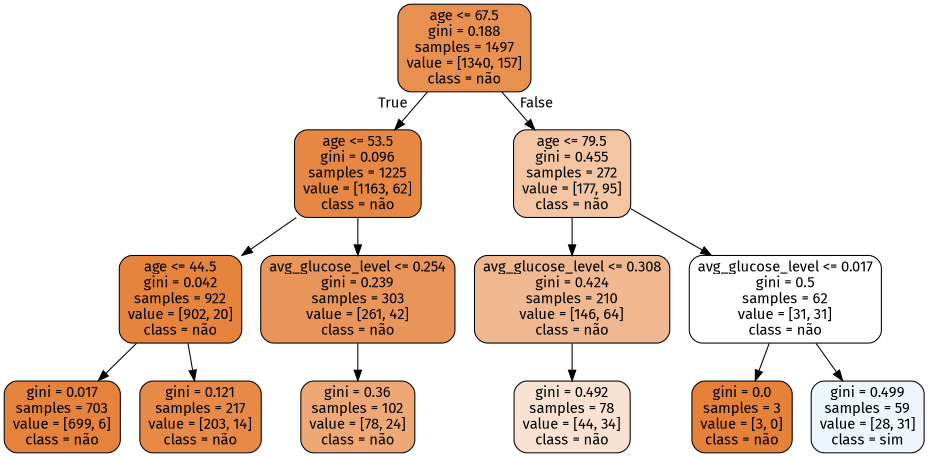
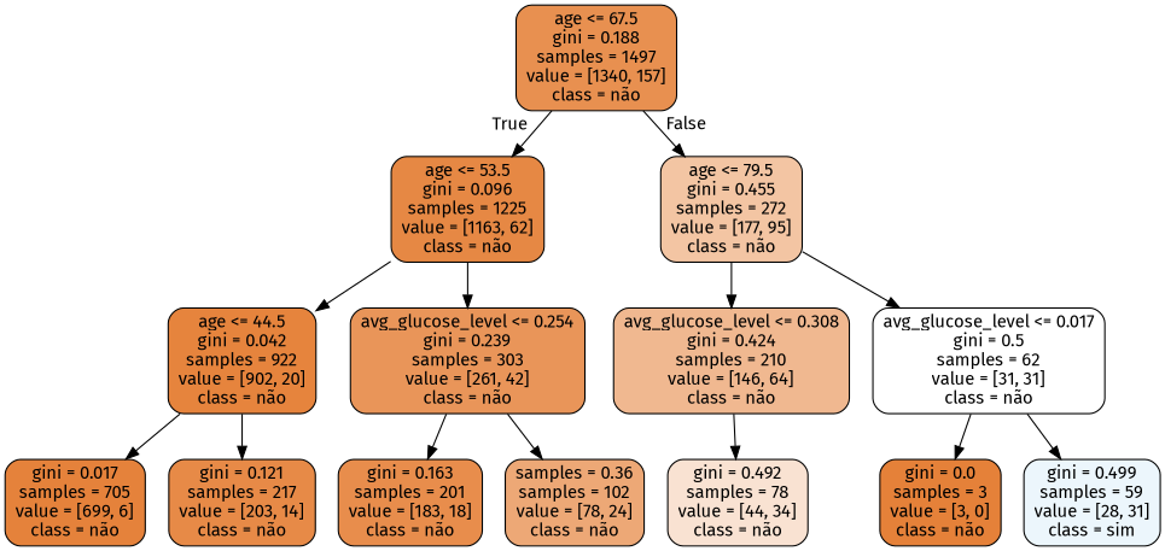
  digraph {
    fontname="Fira Sans"
    node [color=black fontname="Fira Sans" shape=box style="filled, rounded"]
    edge [fontname="Fira Sans"]
    n1 [fillcolor="#e89050" label="age <= 67.5\ngini = 0.188\nsamples = 1497\nvalue = [1340, 157]\nclass = não"]
    n2 [fillcolor="#e68844" label="age <= 53.5\ngini = 0.096\nsamples = 1225\nvalue = [1163, 62]\nclass = não"]
    n3 [fillcolor="#f3c5a3" label="age <= 79.5\ngini = 0.455\nsamples = 272\nvalue = [177, 95]\nclass = não"]
    n4 [fillcolor="#e6843d" label="age <= 44.5\ngini = 0.042\nsamples = 922\nvalue = [902, 20]\nclass = não"]
    n5 [fillcolor="#e99559" label="avg_glucose_level <= 0.254\ngini = 0.239\nsamples = 303\nvalue = [261, 42]\nclass = não"]
    n6 [fillcolor="#f0b890" label="avg_glucose_level <= 0.308\ngini = 0.424\nsamples = 210\nvalue = [146, 64]\nclass = não"]
    n7 [fillcolor="#ffffff" label="avg_glucose_level <= 0.017\ngini = 0.5\nsamples = 62\nvalue = [31, 31]\nclass = não"]
-   n8 [fillcolor="#e5823b" label="gini = 0.017\nsamples = 703\nvalue = [699, 6]\nclass = não"]
+   n8 [fillcolor="#e5823b" label="gini = 0.017\nsamples = 705\nvalue = [699, 6]\nclass = não"]
    n9 [fillcolor="#e78a47" label="gini = 0.121\nsamples = 217\nvalue = [203, 14]\nclass = não"]
-   n11 [fillcolor="#eda876" label="gini = 0.36\nsamples = 102\nvalue = [78, 24]\nclass = não"]
+   n10 [fillcolor="#e88d4c" label="gini = 0.163\nsamples = 201\nvalue = [183, 18]\nclass = não"]
+   n11 [fillcolor="#eda876" label="samples = 0.36\nsamples = 102\nvalue = [78, 24]\nclass = não"]
    n12 [fillcolor="#f9e2d2" label="gini = 0.492\nsamples = 78\nvalue = [44, 34]\nclass = não"]
    n13 [fillcolor="#e58139" label="gini = 0.0\nsamples = 3\nvalue = [3, 0]\nclass = não"]
    n14 [fillcolor="#ecf6fc" label="gini = 0.499\nsamples = 59\nvalue = [28, 31]\nclass = sim"]
    n1 -> n2 [headlabel=True labelangle=45 labeldistance=2.5]
    n1 -> n3 [headlabel=False labelangle=-45 labeldistance=2.5]
    n2 -> n4
    n2 -> n5
    n3 -> n6
    n3 -> n7
    n4 -> n8
    n4 -> n9
+   n5 -> n10
    n5 -> n11
    n6 -> n12
    n7 -> n13
    n7 -> n14
  }
